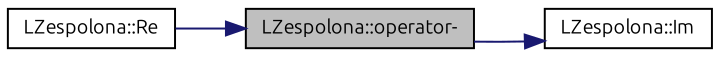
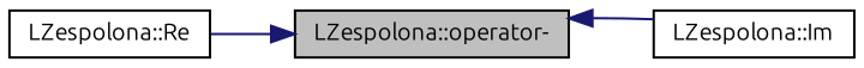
  digraph {
    fontname=Ubuntu
    rankdir=LR
    node [color=black fillcolor=white fontname=Ubuntu fontsize=10 shape=record style=filled]
    edge [color=midnightblue fontname=Ubuntu fontsize=10 labelfontname=Helvetica labelfontsize=10 style=solid]
    n1 [fillcolor=grey75 fontcolor=black height=0.2 label="LZespolona::operator-" width=0.4]
    n2 [height=0.2 label="LZespolona::Im" width=0.4]
    n3 [height=0.2 label="LZespolona::Re" width=0.4]
-   n1 -> n2
+   n2 -> n1
    n3 -> n1
  }
